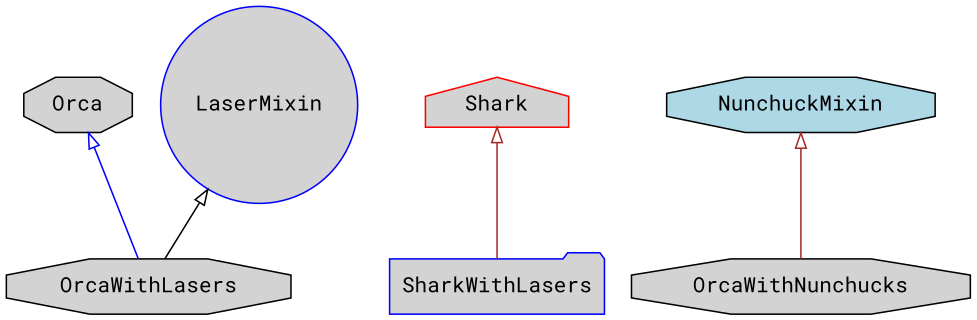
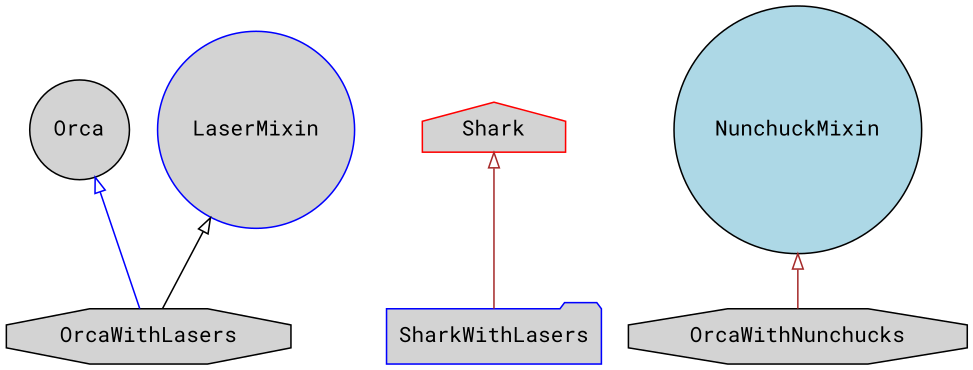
  digraph {
    fontname="Roboto Mono"
    rankdir=BT
    node [color=black fillcolor=lightgrey fontname="Roboto Mono" shape=circle style=filled]
    edge [arrowhead=empty arrowtail=none color=brown fontname="Roboto Mono"]
    n1 [label=OrcaWithLasers shape=octagon]
-   n2 [label=Orca shape=octagon]
+   n2 [label=Orca]
    n3 [color=blue label=LaserMixin]
    n4 [color=red label=Shark shape=house]
    n5 [label=OrcaWithNunchucks shape=octagon]
-   n6 [fillcolor=lightblue label=NunchuckMixin shape=octagon]
+   n6 [fillcolor=lightblue label=NunchuckMixin]
    n7 [color=blue label=SharkWithLasers shape=folder]
    n1 -> n2 [color=blue]
    n1 -> n3 [color=black]
    n5 -> n6
    n7 -> n4
  }
